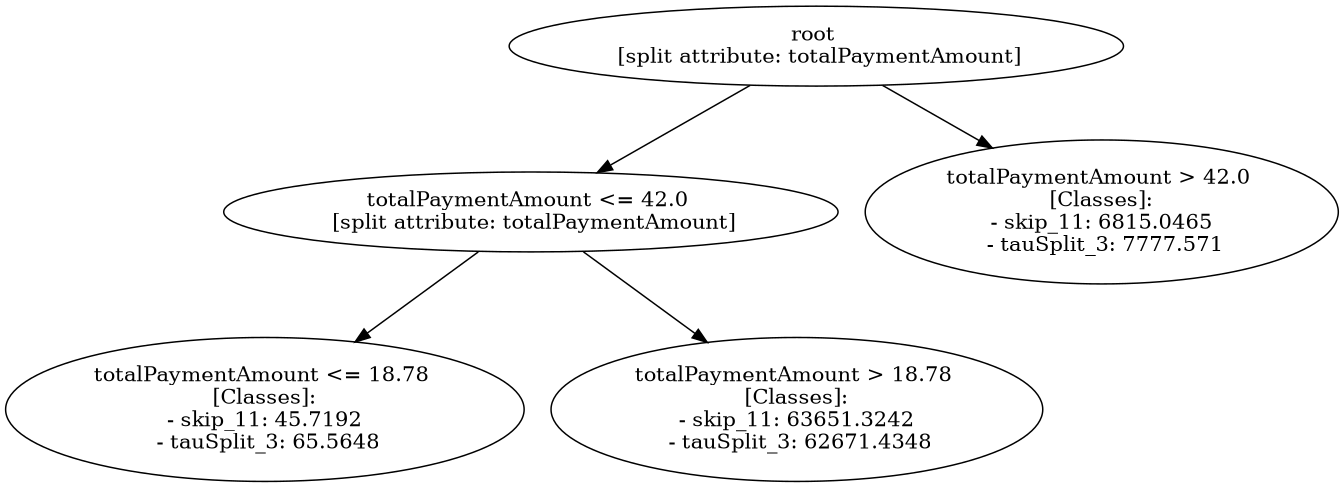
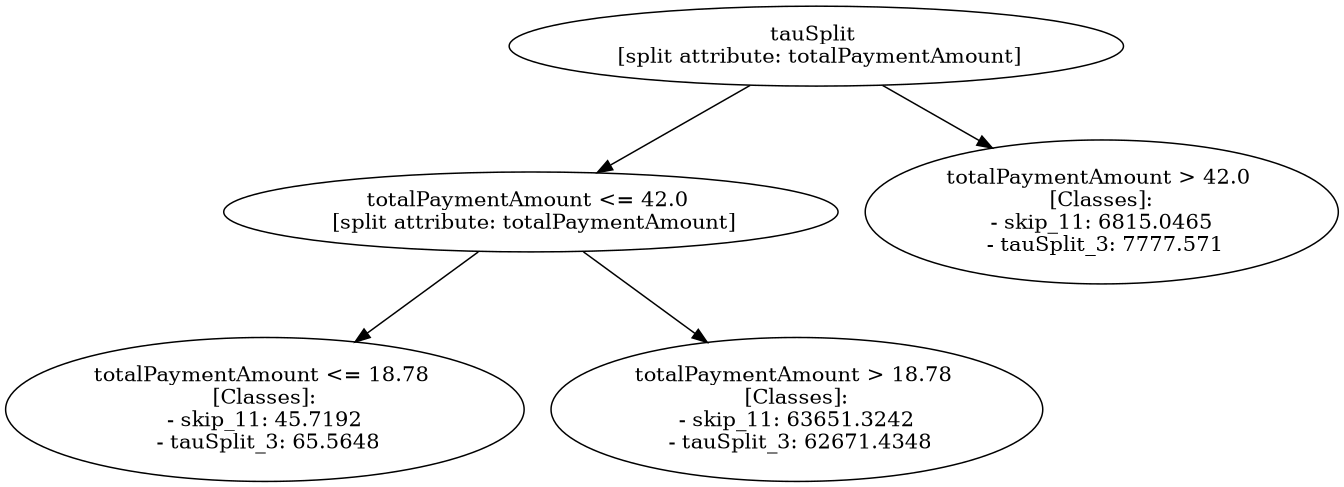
  digraph {
-   n1 [label="root \n [split attribute: totalPaymentAmount]"]
+   n1 [label="tauSplit \n [split attribute: totalPaymentAmount]"]
    n2 [label="totalPaymentAmount <= 42.0 \n [split attribute: totalPaymentAmount]"]
    n3 [label="totalPaymentAmount > 42.0 \n [Classes]: \n - skip_11: 6815.0465 \n - tauSplit_3: 7777.571"]
    n4 [label="totalPaymentAmount <= 18.78 \n [Classes]: \n - skip_11: 45.7192 \n - tauSplit_3: 65.5648"]
    n5 [label="totalPaymentAmount > 18.78 \n [Classes]: \n - skip_11: 63651.3242 \n - tauSplit_3: 62671.4348"]
    n1 -> n2
    n1 -> n3
    n2 -> n4
    n2 -> n5
  }
